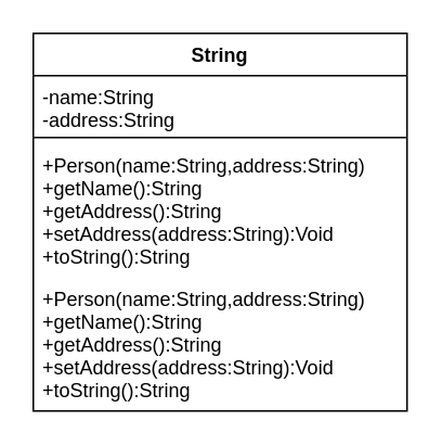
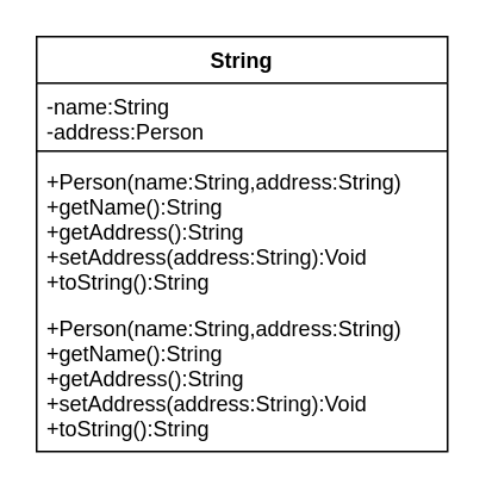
  <mxCell id="0" />
  <mxCell id="1" parent="0" />
  <mxCell id="2" value="String" style="swimlane;fontStyle=1;align=center;verticalAlign=top;childLayout=stackLayout;horizontal=1;startSize=26;horizontalStack=0;resizeParent=1;resizeParentMax=0;resizeLast=0;collapsible=1;marginBottom=0;" vertex="1" parent="1"><mxGeometry x="20" y="20" width="230" height="232" as="geometry" /></mxCell>
- <mxCell id="3" value="-name:String&#10;-address:String&#10;" style="text;strokeColor=none;fillColor=none;align=left;verticalAlign=top;spacingLeft=4;spacingRight=4;overflow=hidden;rotatable=0;points=[[0,0.5],[1,0.5]];portConstraint=eastwest;" vertex="1" parent="2"><mxGeometry y="26" width="230" height="34" as="geometry" /></mxCell>
+ <mxCell id="3" value="-name:String&#10;-address:Person&#10;" style="text;strokeColor=none;fillColor=none;align=left;verticalAlign=top;spacingLeft=4;spacingRight=4;overflow=hidden;rotatable=0;points=[[0,0.5],[1,0.5]];portConstraint=eastwest;" vertex="1" parent="2"><mxGeometry y="26" width="230" height="34" as="geometry" /></mxCell>
  <mxCell id="4" value="" style="line;strokeWidth=1;fillColor=none;align=left;verticalAlign=middle;spacingTop=-1;spacingLeft=3;spacingRight=3;rotatable=0;labelPosition=right;points=[];portConstraint=eastwest;" vertex="1" parent="2"><mxGeometry y="60" width="230" height="8" as="geometry" /></mxCell>
  <mxCell id="5" value="+Person(name:String,address:String)&#10;+getName():String&#10;+getAddress():String&#10;+setAddress(address:String):Void&#10;+toString():String&#10;" style="text;strokeColor=none;fillColor=none;align=left;verticalAlign=top;spacingLeft=4;spacingRight=4;overflow=hidden;rotatable=0;points=[[0,0.5],[1,0.5]];portConstraint=eastwest;" vertex="1" parent="2"><mxGeometry y="68" width="230" height="82" as="geometry" /></mxCell>
  <mxCell id="6" value="+Person(name:String,address:String)&#10;+getName():String&#10;+getAddress():String&#10;+setAddress(address:String):Void&#10;+toString():String&#10;" style="text;strokeColor=none;fillColor=none;align=left;verticalAlign=top;spacingLeft=4;spacingRight=4;overflow=hidden;rotatable=0;points=[[0,0.5],[1,0.5]];portConstraint=eastwest;" vertex="1" parent="2"><mxGeometry y="150" width="230" height="82" as="geometry" /></mxCell>
